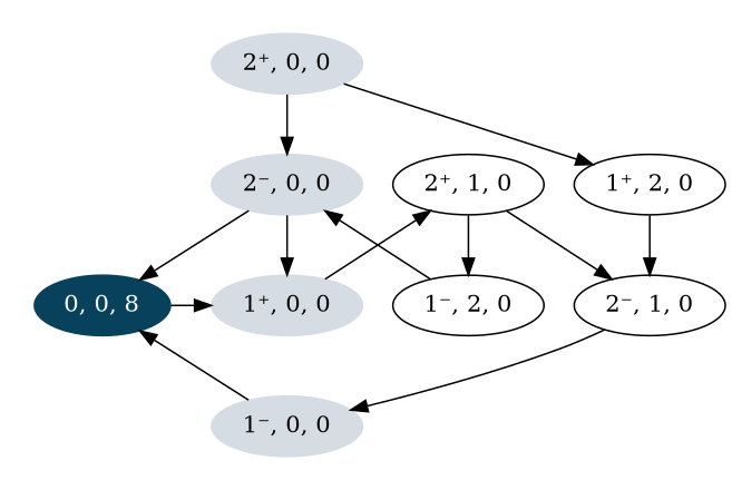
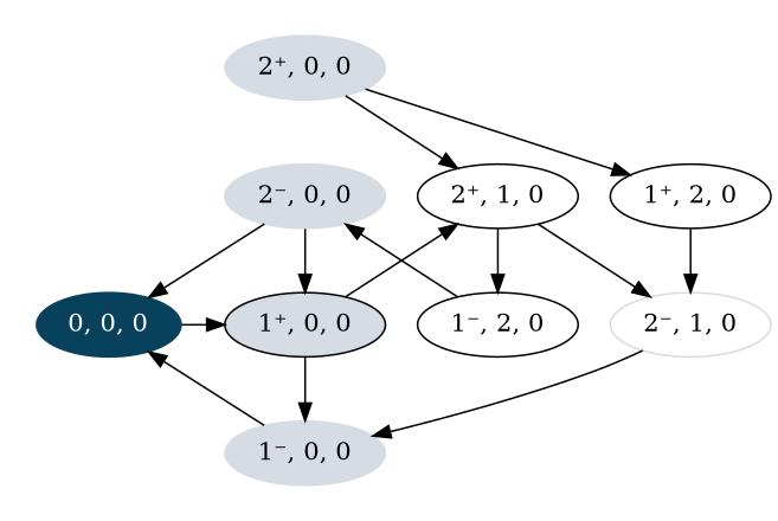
  digraph {
    node [style=filled]
-   "1⁺, 0, 0" [color="#D6DCE4" fillcolor="#D6DCE4"]
+   "1⁺, 0, 0" [color=black fillcolor="#D6DCE4"]
    "1⁻, 0, 0" [color="#D6DCE4" fillcolor="#D6DCE4"]
    "2⁺, 0, 0" [color="#D6DCE4" fillcolor="#D6DCE4"]
    "2⁻, 0, 0" [color="#D6DCE4" fillcolor="#D6DCE4"]
-   "0, 0, 0" [color="#08415C" fillcolor="#08415C" fontcolor=white label="0, 0, 8"]
+   "0, 0, 0" [color="#08415C" fillcolor="#08415C" fontcolor=white]
    "2⁺, 1, 0" [style=""]
    "1⁺, 2, 0" [style=""]
-   "2⁻, 1, 0" [style=""]
+   "2⁻, 1, 0" [color="#D6DCE4" style=""]
    "1⁻, 2, 0" [style=""]
    subgraph cluster_1 {
      peripheries=0
      "1⁺, 0, 0"
      "1⁻, 0, 0"
      "2⁺, 0, 0"
      "2⁻, 0, 0"
    }
    subgraph cluster_2 {
      peripheries=0
      "0, 0, 0"
    }
+   "1⁺, 0, 0" -> "1⁻, 0, 0"
    "1⁺, 0, 0" -> "2⁺, 1, 0"
    "1⁻, 0, 0" -> "0, 0, 0"
-   "2⁺, 0, 0" -> "2⁻, 0, 0"
+   "2⁺, 0, 0" -> "2⁺, 1, 0"
    "2⁺, 0, 0" -> "1⁺, 2, 0"
    "2⁻, 0, 0" -> "1⁺, 0, 0"
    "2⁻, 0, 0" -> "0, 0, 0"
    "0, 0, 0" -> "1⁺, 0, 0"
    "2⁺, 1, 0" -> "2⁻, 1, 0"
    "2⁺, 1, 0" -> "1⁻, 2, 0"
    "1⁺, 2, 0" -> "2⁻, 1, 0"
    "2⁻, 1, 0" -> "1⁻, 0, 0"
    "1⁻, 2, 0" -> "2⁻, 0, 0"
  }
